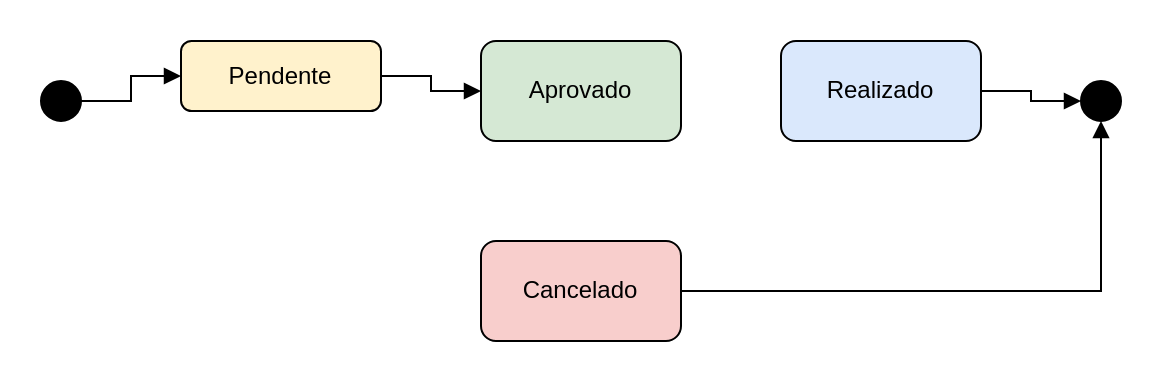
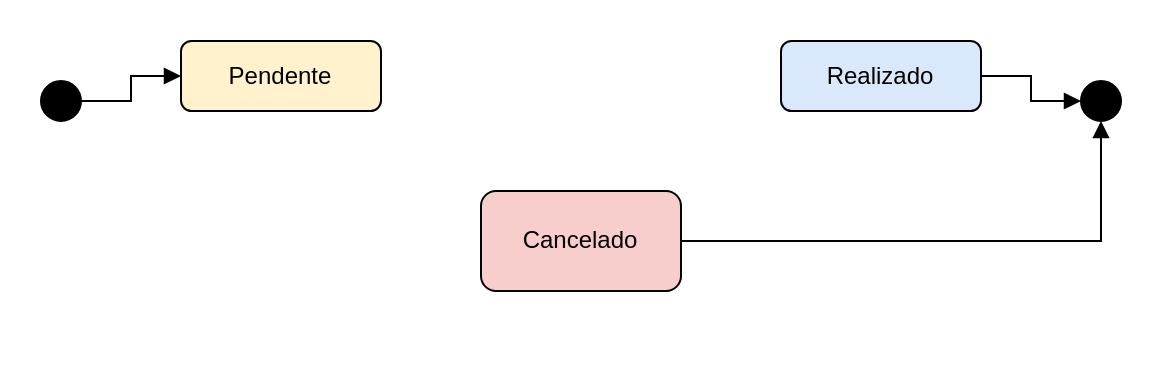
  <mxCell id="0" />
  <mxCell id="1" parent="0" />
  <mxCell id="2" value="" style="ellipse;whiteSpace=wrap;html=1;aspect=fixed;fillColor=black;" parent="1" vertex="1"><mxGeometry x="20" y="40" width="20" height="20" as="geometry" /></mxCell>
  <mxCell id="3" value="Pendente" style="rounded=1;whiteSpace=wrap;html=1;fillColor=#FFF2CC;" parent="1" vertex="1"><mxGeometry x="90" y="20" width="100" height="35" as="geometry" /></mxCell>
- <mxCell id="4" value="Aprovado" style="rounded=1;whiteSpace=wrap;html=1;fillColor=#D5E8D4;" parent="1" vertex="1"><mxGeometry x="240" y="20" width="100" height="50" as="geometry" /></mxCell>
- <mxCell id="5" value="Realizado" style="rounded=1;whiteSpace=wrap;html=1;fillColor=#DAE8FC;" parent="1" vertex="1"><mxGeometry x="390" y="20" width="100" height="50" as="geometry" /></mxCell>
- <mxCell id="6" value="Cancelado" style="rounded=1;whiteSpace=wrap;html=1;fillColor=#F8CECC;" parent="1" vertex="1"><mxGeometry x="240" y="120" width="100" height="50" as="geometry" /></mxCell>
+ <mxCell id="5" value="Realizado" style="rounded=1;whiteSpace=wrap;html=1;fillColor=#DAE8FC;" parent="1" vertex="1"><mxGeometry x="390" y="20" width="100" height="35" as="geometry" /></mxCell>
+ <mxCell id="6" value="Cancelado" style="rounded=1;whiteSpace=wrap;html=1;fillColor=#F8CECC;" parent="1" vertex="1"><mxGeometry x="240" y="95" width="100" height="50" as="geometry" /></mxCell>
  <mxCell id="7" value="" style="ellipse;whiteSpace=wrap;html=1;aspect=fixed;fillColor=black;" parent="1" vertex="1"><mxGeometry x="540" y="40" width="20" height="20" as="geometry" /></mxCell>
  <mxCell id="8" style="edgeStyle=orthogonalEdgeStyle;rounded=0;orthogonalLoop=1;jettySize=auto;html=1;endArrow=block;" parent="1" source="2" target="3" edge="1"><mxGeometry relative="1" as="geometry" /></mxCell>
  <mxCell id="9" style="edgeStyle=orthogonalEdgeStyle;rounded=0;orthogonalLoop=1;jettySize=auto;html=1;endArrow=block;" parent="1" source="5" target="7" edge="1"><mxGeometry relative="1" as="geometry" /></mxCell>
  <mxCell id="10" style="edgeStyle=orthogonalEdgeStyle;rounded=0;orthogonalLoop=1;jettySize=auto;html=1;endArrow=block;" parent="1" source="6" target="7" edge="1"><mxGeometry relative="1" as="geometry" /></mxCell>
- <mxCell id="11" style="edgeStyle=orthogonalEdgeStyle;rounded=0;orthogonalLoop=1;jettySize=auto;html=1;endArrow=block;entryX=0;entryY=0.5;entryDx=0;entryDy=0;exitX=1;exitY=0.5;exitDx=0;exitDy=0;" edge="1" parent="1" source="3" target="4"><mxGeometry relative="1" as="geometry"><mxPoint x="90" y="85" as="sourcePoint" /><mxPoint x="140" y="80" as="targetPoint" /></mxGeometry></mxCell>
